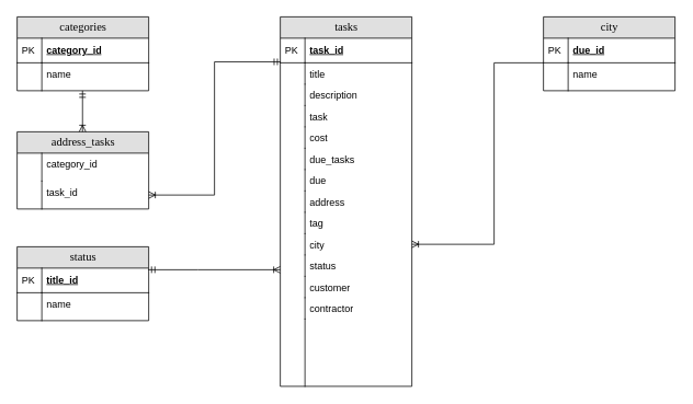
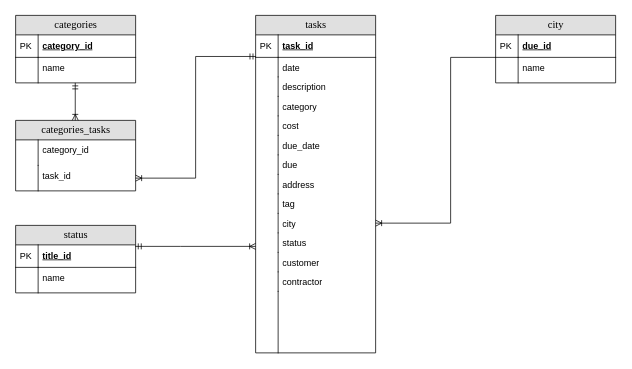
  <mxCell id="0" />
  <mxCell id="1" parent="0" />
  <mxCell id="2" value="tasks" style="swimlane;html=1;fontStyle=0;childLayout=stackLayout;horizontal=1;startSize=26;fillColor=#e0e0e0;horizontalStack=0;resizeParent=1;resizeLast=0;collapsible=1;marginBottom=0;swimlaneFillColor=#ffffff;align=center;rounded=0;shadow=0;comic=0;labelBackgroundColor=none;strokeWidth=1;fontFamily=Verdana;fontSize=14" parent="1" vertex="1"><mxGeometry x="340" y="20" width="160" height="450" as="geometry" /></mxCell>
  <mxCell id="3" value="task_id" style="shape=partialRectangle;top=0;left=0;right=0;bottom=1;html=1;align=left;verticalAlign=middle;fillColor=none;spacingLeft=34;spacingRight=4;whiteSpace=wrap;overflow=hidden;rotatable=0;points=[[0,0.5],[1,0.5]];portConstraint=eastwest;dropTarget=0;fontStyle=5;" parent="2" vertex="1"><mxGeometry y="26" width="160" height="30" as="geometry" /></mxCell>
  <mxCell id="4" value="PK" style="shape=partialRectangle;top=0;left=0;bottom=0;html=1;fillColor=none;align=left;verticalAlign=middle;spacingLeft=4;spacingRight=4;whiteSpace=wrap;overflow=hidden;rotatable=0;points=[];portConstraint=eastwest;part=1;" parent="3" vertex="1" connectable="0"><mxGeometry width="30" height="30" as="geometry" /></mxCell>
- <mxCell id="5" value="title" style="shape=partialRectangle;top=0;left=0;right=0;bottom=0;html=1;align=left;verticalAlign=top;fillColor=none;spacingLeft=34;spacingRight=4;whiteSpace=wrap;overflow=hidden;rotatable=0;points=[[0,0.5],[1,0.5]];portConstraint=eastwest;dropTarget=0;" parent="2" vertex="1"><mxGeometry y="56" width="160" height="26" as="geometry" /></mxCell>
+ <mxCell id="5" value="date" style="shape=partialRectangle;top=0;left=0;right=0;bottom=0;html=1;align=left;verticalAlign=top;fillColor=none;spacingLeft=34;spacingRight=4;whiteSpace=wrap;overflow=hidden;rotatable=0;points=[[0,0.5],[1,0.5]];portConstraint=eastwest;dropTarget=0;" parent="2" vertex="1"><mxGeometry y="56" width="160" height="26" as="geometry" /></mxCell>
  <mxCell id="6" value="" style="shape=partialRectangle;top=0;left=0;bottom=0;html=1;fillColor=none;align=left;verticalAlign=top;spacingLeft=4;spacingRight=4;whiteSpace=wrap;overflow=hidden;rotatable=0;points=[];portConstraint=eastwest;part=1;" parent="5" vertex="1" connectable="0"><mxGeometry width="30" height="26" as="geometry" /></mxCell>
  <mxCell id="7" value="description" style="shape=partialRectangle;top=0;left=0;right=0;bottom=0;html=1;align=left;verticalAlign=top;fillColor=none;spacingLeft=34;spacingRight=4;whiteSpace=wrap;overflow=hidden;rotatable=0;points=[[0,0.5],[1,0.5]];portConstraint=eastwest;dropTarget=0;" parent="2" vertex="1"><mxGeometry y="82" width="160" height="26" as="geometry" /></mxCell>
  <mxCell id="8" value="" style="shape=partialRectangle;top=0;left=0;bottom=0;html=1;fillColor=none;align=left;verticalAlign=top;spacingLeft=4;spacingRight=4;whiteSpace=wrap;overflow=hidden;rotatable=0;points=[];portConstraint=eastwest;part=1;" parent="7" vertex="1" connectable="0"><mxGeometry width="30" height="26" as="geometry" /></mxCell>
- <mxCell id="9" value="task" style="shape=partialRectangle;top=0;left=0;right=0;bottom=0;html=1;align=left;verticalAlign=top;fillColor=none;spacingLeft=34;spacingRight=4;whiteSpace=wrap;overflow=hidden;rotatable=0;points=[[0,0.5],[1,0.5]];portConstraint=eastwest;dropTarget=0;" parent="2" vertex="1"><mxGeometry y="108" width="160" height="26" as="geometry" /></mxCell>
+ <mxCell id="9" value="category" style="shape=partialRectangle;top=0;left=0;right=0;bottom=0;html=1;align=left;verticalAlign=top;fillColor=none;spacingLeft=34;spacingRight=4;whiteSpace=wrap;overflow=hidden;rotatable=0;points=[[0,0.5],[1,0.5]];portConstraint=eastwest;dropTarget=0;" parent="2" vertex="1"><mxGeometry y="108" width="160" height="26" as="geometry" /></mxCell>
  <mxCell id="10" value="" style="shape=partialRectangle;top=0;left=0;bottom=0;html=1;fillColor=none;align=left;verticalAlign=top;spacingLeft=4;spacingRight=4;whiteSpace=wrap;overflow=hidden;rotatable=0;points=[];portConstraint=eastwest;part=1;" parent="9" vertex="1" connectable="0"><mxGeometry width="30" height="26" as="geometry" /></mxCell>
  <mxCell id="11" value="cost" style="shape=partialRectangle;top=0;left=0;right=0;bottom=0;html=1;align=left;verticalAlign=top;fillColor=none;spacingLeft=34;spacingRight=4;whiteSpace=wrap;overflow=hidden;rotatable=0;points=[[0,0.5],[1,0.5]];portConstraint=eastwest;dropTarget=0;" vertex="1" parent="2"><mxGeometry y="134" width="160" height="26" as="geometry" /></mxCell>
  <mxCell id="12" value="" style="shape=partialRectangle;top=0;left=0;bottom=0;html=1;fillColor=none;align=left;verticalAlign=top;spacingLeft=4;spacingRight=4;whiteSpace=wrap;overflow=hidden;rotatable=0;points=[];portConstraint=eastwest;part=1;" vertex="1" connectable="0" parent="11"><mxGeometry width="30" height="26" as="geometry" /></mxCell>
- <mxCell id="13" value="due_tasks" style="shape=partialRectangle;top=0;left=0;right=0;bottom=0;html=1;align=left;verticalAlign=top;fillColor=none;spacingLeft=34;spacingRight=4;whiteSpace=wrap;overflow=hidden;rotatable=0;points=[[0,0.5],[1,0.5]];portConstraint=eastwest;dropTarget=0;" vertex="1" parent="2"><mxGeometry y="160" width="160" height="26" as="geometry" /></mxCell>
+ <mxCell id="13" value="due_date" style="shape=partialRectangle;top=0;left=0;right=0;bottom=0;html=1;align=left;verticalAlign=top;fillColor=none;spacingLeft=34;spacingRight=4;whiteSpace=wrap;overflow=hidden;rotatable=0;points=[[0,0.5],[1,0.5]];portConstraint=eastwest;dropTarget=0;" vertex="1" parent="2"><mxGeometry y="160" width="160" height="26" as="geometry" /></mxCell>
  <mxCell id="14" value="" style="shape=partialRectangle;top=0;left=0;bottom=0;html=1;fillColor=none;align=left;verticalAlign=top;spacingLeft=4;spacingRight=4;whiteSpace=wrap;overflow=hidden;rotatable=0;points=[];portConstraint=eastwest;part=1;" vertex="1" connectable="0" parent="13"><mxGeometry width="30" height="26" as="geometry" /></mxCell>
  <mxCell id="15" value="due" style="shape=partialRectangle;top=0;left=0;right=0;bottom=0;html=1;align=left;verticalAlign=top;fillColor=none;spacingLeft=34;spacingRight=4;whiteSpace=wrap;overflow=hidden;rotatable=0;points=[[0,0.5],[1,0.5]];portConstraint=eastwest;dropTarget=0;" vertex="1" parent="2"><mxGeometry y="186" width="160" height="26" as="geometry" /></mxCell>
  <mxCell id="16" value="" style="shape=partialRectangle;top=0;left=0;bottom=0;html=1;fillColor=none;align=left;verticalAlign=top;spacingLeft=4;spacingRight=4;whiteSpace=wrap;overflow=hidden;rotatable=0;points=[];portConstraint=eastwest;part=1;" vertex="1" connectable="0" parent="15"><mxGeometry width="30" height="26" as="geometry" /></mxCell>
  <mxCell id="17" value="address" style="shape=partialRectangle;top=0;left=0;right=0;bottom=0;html=1;align=left;verticalAlign=top;fillColor=none;spacingLeft=34;spacingRight=4;whiteSpace=wrap;overflow=hidden;rotatable=0;points=[[0,0.5],[1,0.5]];portConstraint=eastwest;dropTarget=0;" vertex="1" parent="2"><mxGeometry y="212" width="160" height="26" as="geometry" /></mxCell>
  <mxCell id="18" value="" style="shape=partialRectangle;top=0;left=0;bottom=0;html=1;fillColor=none;align=left;verticalAlign=top;spacingLeft=4;spacingRight=4;whiteSpace=wrap;overflow=hidden;rotatable=0;points=[];portConstraint=eastwest;part=1;" vertex="1" connectable="0" parent="17"><mxGeometry width="30" height="26" as="geometry" /></mxCell>
  <mxCell id="19" value="tag" style="shape=partialRectangle;top=0;left=0;right=0;bottom=0;html=1;align=left;verticalAlign=top;fillColor=none;spacingLeft=34;spacingRight=4;whiteSpace=wrap;overflow=hidden;rotatable=0;points=[[0,0.5],[1,0.5]];portConstraint=eastwest;dropTarget=0;" vertex="1" parent="2"><mxGeometry y="238" width="160" height="26" as="geometry" /></mxCell>
  <mxCell id="20" value="" style="shape=partialRectangle;top=0;left=0;bottom=0;html=1;fillColor=none;align=left;verticalAlign=top;spacingLeft=4;spacingRight=4;whiteSpace=wrap;overflow=hidden;rotatable=0;points=[];portConstraint=eastwest;part=1;" vertex="1" connectable="0" parent="19"><mxGeometry width="30" height="26" as="geometry" /></mxCell>
  <mxCell id="21" value="city" style="shape=partialRectangle;top=0;left=0;right=0;bottom=0;html=1;align=left;verticalAlign=top;fillColor=none;spacingLeft=34;spacingRight=4;whiteSpace=wrap;overflow=hidden;rotatable=0;points=[[0,0.5],[1,0.5]];portConstraint=eastwest;dropTarget=0;" vertex="1" parent="2"><mxGeometry y="264" width="160" height="26" as="geometry" /></mxCell>
  <mxCell id="22" value="" style="shape=partialRectangle;top=0;left=0;bottom=0;html=1;fillColor=none;align=left;verticalAlign=top;spacingLeft=4;spacingRight=4;whiteSpace=wrap;overflow=hidden;rotatable=0;points=[];portConstraint=eastwest;part=1;" vertex="1" connectable="0" parent="21"><mxGeometry width="30" height="26" as="geometry" /></mxCell>
  <mxCell id="23" value="status" style="shape=partialRectangle;top=0;left=0;right=0;bottom=0;html=1;align=left;verticalAlign=top;fillColor=none;spacingLeft=34;spacingRight=4;whiteSpace=wrap;overflow=hidden;rotatable=0;points=[[0,0.5],[1,0.5]];portConstraint=eastwest;dropTarget=0;" vertex="1" parent="2"><mxGeometry y="290" width="160" height="26" as="geometry" /></mxCell>
  <mxCell id="24" value="" style="shape=partialRectangle;top=0;left=0;bottom=0;html=1;fillColor=none;align=left;verticalAlign=top;spacingLeft=4;spacingRight=4;whiteSpace=wrap;overflow=hidden;rotatable=0;points=[];portConstraint=eastwest;part=1;" vertex="1" connectable="0" parent="23"><mxGeometry width="30" height="26" as="geometry" /></mxCell>
  <mxCell id="25" value="customer" style="shape=partialRectangle;top=0;left=0;right=0;bottom=0;html=1;align=left;verticalAlign=top;fillColor=none;spacingLeft=34;spacingRight=4;whiteSpace=wrap;overflow=hidden;rotatable=0;points=[[0,0.5],[1,0.5]];portConstraint=eastwest;dropTarget=0;" vertex="1" parent="2"><mxGeometry y="316" width="160" height="26" as="geometry" /></mxCell>
  <mxCell id="26" value="" style="shape=partialRectangle;top=0;left=0;bottom=0;html=1;fillColor=none;align=left;verticalAlign=top;spacingLeft=4;spacingRight=4;whiteSpace=wrap;overflow=hidden;rotatable=0;points=[];portConstraint=eastwest;part=1;" vertex="1" connectable="0" parent="25"><mxGeometry width="30" height="26" as="geometry" /></mxCell>
  <mxCell id="27" value="contractor" style="shape=partialRectangle;top=0;left=0;right=0;bottom=0;html=1;align=left;verticalAlign=top;fillColor=none;spacingLeft=34;spacingRight=4;whiteSpace=wrap;overflow=hidden;rotatable=0;points=[[0,0.5],[1,0.5]];portConstraint=eastwest;dropTarget=0;" vertex="1" parent="2"><mxGeometry y="342" width="160" height="26" as="geometry" /></mxCell>
  <mxCell id="28" value="" style="shape=partialRectangle;top=0;left=0;bottom=0;html=1;fillColor=none;align=left;verticalAlign=top;spacingLeft=4;spacingRight=4;whiteSpace=wrap;overflow=hidden;rotatable=0;points=[];portConstraint=eastwest;part=1;" vertex="1" connectable="0" parent="27"><mxGeometry width="30" height="26" as="geometry" /></mxCell>
  <mxCell id="29" value="" style="shape=partialRectangle;top=0;left=0;right=0;bottom=0;html=1;align=left;verticalAlign=top;fillColor=none;spacingLeft=34;spacingRight=4;whiteSpace=wrap;overflow=hidden;rotatable=0;points=[[0,0.5],[1,0.5]];portConstraint=eastwest;dropTarget=0;" parent="2" vertex="1"><mxGeometry y="368" width="160" height="82" as="geometry" /></mxCell>
  <mxCell id="30" value="" style="shape=partialRectangle;top=0;left=0;bottom=0;html=1;fillColor=none;align=left;verticalAlign=top;spacingLeft=4;spacingRight=4;whiteSpace=wrap;overflow=hidden;rotatable=0;points=[];portConstraint=eastwest;part=1;" parent="29" vertex="1" connectable="0"><mxGeometry width="30" height="82" as="geometry" /></mxCell>
  <mxCell id="31" value="categories" style="swimlane;html=1;fontStyle=0;childLayout=stackLayout;horizontal=1;startSize=26;fillColor=#e0e0e0;horizontalStack=0;resizeParent=1;resizeLast=0;collapsible=1;marginBottom=0;swimlaneFillColor=#ffffff;align=center;rounded=0;shadow=0;comic=0;labelBackgroundColor=none;strokeWidth=1;fontFamily=Verdana;fontSize=14" vertex="1" parent="1"><mxGeometry x="20" y="20" width="160" height="90" as="geometry" /></mxCell>
  <mxCell id="32" value="category_id" style="shape=partialRectangle;top=0;left=0;right=0;bottom=1;html=1;align=left;verticalAlign=middle;fillColor=none;spacingLeft=34;spacingRight=4;whiteSpace=wrap;overflow=hidden;rotatable=0;points=[[0,0.5],[1,0.5]];portConstraint=eastwest;dropTarget=0;fontStyle=5;" vertex="1" parent="31"><mxGeometry y="26" width="160" height="30" as="geometry" /></mxCell>
  <mxCell id="33" value="PK" style="shape=partialRectangle;top=0;left=0;bottom=0;html=1;fillColor=none;align=left;verticalAlign=middle;spacingLeft=4;spacingRight=4;whiteSpace=wrap;overflow=hidden;rotatable=0;points=[];portConstraint=eastwest;part=1;" vertex="1" connectable="0" parent="32"><mxGeometry width="30" height="30" as="geometry" /></mxCell>
  <mxCell id="34" value="name" style="shape=partialRectangle;top=0;left=0;right=0;bottom=0;html=1;align=left;verticalAlign=top;fillColor=none;spacingLeft=34;spacingRight=4;whiteSpace=wrap;overflow=hidden;rotatable=0;points=[[0,0.5],[1,0.5]];portConstraint=eastwest;dropTarget=0;" vertex="1" parent="31"><mxGeometry y="56" width="160" height="34" as="geometry" /></mxCell>
  <mxCell id="35" value="" style="shape=partialRectangle;top=0;left=0;bottom=0;html=1;fillColor=none;align=left;verticalAlign=top;spacingLeft=4;spacingRight=4;whiteSpace=wrap;overflow=hidden;rotatable=0;points=[];portConstraint=eastwest;part=1;" vertex="1" connectable="0" parent="34"><mxGeometry width="30" height="34" as="geometry" /></mxCell>
  <mxCell id="36" value="city" style="swimlane;html=1;fontStyle=0;childLayout=stackLayout;horizontal=1;startSize=26;fillColor=#e0e0e0;horizontalStack=0;resizeParent=1;resizeLast=0;collapsible=1;marginBottom=0;swimlaneFillColor=#ffffff;align=center;rounded=0;shadow=0;comic=0;labelBackgroundColor=none;strokeWidth=1;fontFamily=Verdana;fontSize=14" vertex="1" parent="1"><mxGeometry x="660" y="20" width="160" height="90" as="geometry" /></mxCell>
  <mxCell id="37" value="due_id" style="shape=partialRectangle;top=0;left=0;right=0;bottom=1;html=1;align=left;verticalAlign=middle;fillColor=none;spacingLeft=34;spacingRight=4;whiteSpace=wrap;overflow=hidden;rotatable=0;points=[[0,0.5],[1,0.5]];portConstraint=eastwest;dropTarget=0;fontStyle=5;" vertex="1" parent="36"><mxGeometry y="26" width="160" height="30" as="geometry" /></mxCell>
  <mxCell id="38" value="PK" style="shape=partialRectangle;top=0;left=0;bottom=0;html=1;fillColor=none;align=left;verticalAlign=middle;spacingLeft=4;spacingRight=4;whiteSpace=wrap;overflow=hidden;rotatable=0;points=[];portConstraint=eastwest;part=1;" vertex="1" connectable="0" parent="37"><mxGeometry width="30" height="30" as="geometry" /></mxCell>
  <mxCell id="39" value="name" style="shape=partialRectangle;top=0;left=0;right=0;bottom=0;html=1;align=left;verticalAlign=top;fillColor=none;spacingLeft=34;spacingRight=4;whiteSpace=wrap;overflow=hidden;rotatable=0;points=[[0,0.5],[1,0.5]];portConstraint=eastwest;dropTarget=0;" vertex="1" parent="36"><mxGeometry y="56" width="160" height="34" as="geometry" /></mxCell>
  <mxCell id="40" value="" style="shape=partialRectangle;top=0;left=0;bottom=0;html=1;fillColor=none;align=left;verticalAlign=top;spacingLeft=4;spacingRight=4;whiteSpace=wrap;overflow=hidden;rotatable=0;points=[];portConstraint=eastwest;part=1;" vertex="1" connectable="0" parent="39"><mxGeometry width="30" height="34" as="geometry" /></mxCell>
  <mxCell id="41" value="status" style="swimlane;html=1;fontStyle=0;childLayout=stackLayout;horizontal=1;startSize=26;fillColor=#e0e0e0;horizontalStack=0;resizeParent=1;resizeLast=0;collapsible=1;marginBottom=0;swimlaneFillColor=#ffffff;align=center;rounded=0;shadow=0;comic=0;labelBackgroundColor=none;strokeWidth=1;fontFamily=Verdana;fontSize=14" vertex="1" parent="1"><mxGeometry x="20" y="300" width="160" height="90" as="geometry" /></mxCell>
  <mxCell id="42" value="title_id" style="shape=partialRectangle;top=0;left=0;right=0;bottom=1;html=1;align=left;verticalAlign=middle;fillColor=none;spacingLeft=34;spacingRight=4;whiteSpace=wrap;overflow=hidden;rotatable=0;points=[[0,0.5],[1,0.5]];portConstraint=eastwest;dropTarget=0;fontStyle=5;" vertex="1" parent="41"><mxGeometry y="26" width="160" height="30" as="geometry" /></mxCell>
  <mxCell id="43" value="PK" style="shape=partialRectangle;top=0;left=0;bottom=0;html=1;fillColor=none;align=left;verticalAlign=middle;spacingLeft=4;spacingRight=4;whiteSpace=wrap;overflow=hidden;rotatable=0;points=[];portConstraint=eastwest;part=1;" vertex="1" connectable="0" parent="42"><mxGeometry width="30" height="30" as="geometry" /></mxCell>
  <mxCell id="44" value="name" style="shape=partialRectangle;top=0;left=0;right=0;bottom=0;html=1;align=left;verticalAlign=top;fillColor=none;spacingLeft=34;spacingRight=4;whiteSpace=wrap;overflow=hidden;rotatable=0;points=[[0,0.5],[1,0.5]];portConstraint=eastwest;dropTarget=0;" vertex="1" parent="41"><mxGeometry y="56" width="160" height="34" as="geometry" /></mxCell>
  <mxCell id="45" value="" style="shape=partialRectangle;top=0;left=0;bottom=0;html=1;fillColor=none;align=left;verticalAlign=top;spacingLeft=4;spacingRight=4;whiteSpace=wrap;overflow=hidden;rotatable=0;points=[];portConstraint=eastwest;part=1;" vertex="1" connectable="0" parent="44"><mxGeometry width="30" height="34" as="geometry" /></mxCell>
  <mxCell id="46" value="" style="edgeStyle=elbowEdgeStyle;fontSize=12;html=1;endArrow=ERoneToMany;rounded=0;entryX=1;entryY=0.5;entryDx=0;entryDy=0;" edge="1" parent="1" target="21"><mxGeometry width="100" height="100" relative="1" as="geometry"><mxPoint x="660" y="76" as="sourcePoint" /><mxPoint x="660" y="240" as="targetPoint" /><Array as="points"><mxPoint x="600" y="300" /></Array></mxGeometry></mxCell>
- <mxCell id="47" value="address_tasks" style="swimlane;fontStyle=0;childLayout=stackLayout;horizontal=1;startSize=26;fillColor=#e0e0e0;horizontalStack=0;resizeParent=1;resizeLast=0;collapsible=1;marginBottom=0;swimlaneFillColor=#ffffff;align=center;rounded=0;shadow=0;comic=0;labelBackgroundColor=none;strokeWidth=1;fontFamily=Verdana;fontSize=14;html=1;" vertex="1" parent="1"><mxGeometry x="20" y="160" width="160" height="94" as="geometry" /></mxCell>
+ <mxCell id="47" value="categories_tasks" style="swimlane;fontStyle=0;childLayout=stackLayout;horizontal=1;startSize=26;fillColor=#e0e0e0;horizontalStack=0;resizeParent=1;resizeLast=0;collapsible=1;marginBottom=0;swimlaneFillColor=#ffffff;align=center;rounded=0;shadow=0;comic=0;labelBackgroundColor=none;strokeWidth=1;fontFamily=Verdana;fontSize=14;html=1;" vertex="1" parent="1"><mxGeometry x="20" y="160" width="160" height="94" as="geometry" /></mxCell>
  <mxCell id="48" value="category_id" style="shape=partialRectangle;top=0;left=0;right=0;bottom=0;html=1;align=left;verticalAlign=top;fillColor=none;spacingLeft=34;spacingRight=4;whiteSpace=wrap;overflow=hidden;rotatable=0;points=[[0,0.5],[1,0.5]];portConstraint=eastwest;dropTarget=0;" vertex="1" parent="47"><mxGeometry y="26" width="160" height="34" as="geometry" /></mxCell>
  <mxCell id="49" value="" style="shape=partialRectangle;top=0;left=0;bottom=0;html=1;fillColor=none;align=left;verticalAlign=top;spacingLeft=4;spacingRight=4;whiteSpace=wrap;overflow=hidden;rotatable=0;points=[];portConstraint=eastwest;part=1;" vertex="1" connectable="0" parent="48"><mxGeometry width="30" height="34" as="geometry" /></mxCell>
  <mxCell id="50" value="task_id" style="shape=partialRectangle;top=0;left=0;right=0;bottom=0;html=1;align=left;verticalAlign=top;fillColor=none;spacingLeft=34;spacingRight=4;whiteSpace=wrap;overflow=hidden;rotatable=0;points=[[0,0.5],[1,0.5]];portConstraint=eastwest;dropTarget=0;" vertex="1" parent="47"><mxGeometry y="60" width="160" height="34" as="geometry" /></mxCell>
  <mxCell id="51" value="" style="shape=partialRectangle;top=0;left=0;bottom=0;html=1;fillColor=none;align=left;verticalAlign=top;spacingLeft=4;spacingRight=4;whiteSpace=wrap;overflow=hidden;rotatable=0;points=[];portConstraint=eastwest;part=1;" vertex="1" connectable="0" parent="50"><mxGeometry width="30" height="34" as="geometry" /></mxCell>
  <mxCell id="52" value="" style="edgeStyle=elbowEdgeStyle;fontSize=12;html=1;endArrow=ERoneToMany;startArrow=ERmandOne;rounded=0;fontFamily=Helvetica;fontColor=default;exitX=0.003;exitY=0.96;exitDx=0;exitDy=0;exitPerimeter=0;entryX=1;entryY=0.5;entryDx=0;entryDy=0;" edge="1" parent="1" source="3" target="50"><mxGeometry width="100" height="100" relative="1" as="geometry"><mxPoint x="270" y="370" as="sourcePoint" /><mxPoint x="170" y="290" as="targetPoint" /></mxGeometry></mxCell>
  <mxCell id="53" value="" style="edgeStyle=elbowEdgeStyle;fontSize=12;html=1;endArrow=ERoneToMany;startArrow=ERmandOne;rounded=0;fontFamily=Helvetica;fontColor=default;" edge="1" parent="1"><mxGeometry width="100" height="100" relative="1" as="geometry"><mxPoint x="99.5" y="110" as="sourcePoint" /><mxPoint x="100" y="160" as="targetPoint" /><Array as="points"><mxPoint x="99.5" y="180" /></Array></mxGeometry></mxCell>
  <mxCell id="54" value="" style="edgeStyle=elbowEdgeStyle;fontSize=12;html=1;endArrow=ERoneToMany;startArrow=ERmandOne;rounded=0;fontFamily=Helvetica;fontColor=default;exitX=0.997;exitY=0.067;exitDx=0;exitDy=0;exitPerimeter=0;" edge="1" parent="1" source="42"><mxGeometry width="100" height="100" relative="1" as="geometry"><mxPoint x="190" y="328" as="sourcePoint" /><mxPoint x="340" y="328" as="targetPoint" /><Array as="points"><mxPoint x="240" y="328" /></Array></mxGeometry></mxCell>
